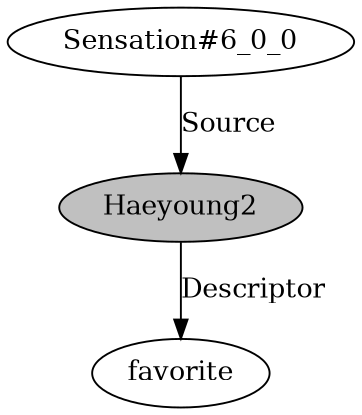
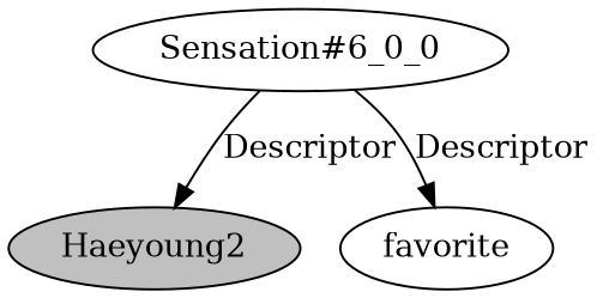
  digraph {
    n1 [fillcolor=gray label=Haeyoung2 style=filled]
    n2 [label="Sensation#6_0_0"]
    n3 [label=favorite]
-   n2 -> n1 [label=Source]
-   n1 -> n3 [label=Descriptor]
+   n2 -> n1 [label=Descriptor]
+   n2 -> n3 [label=Descriptor]
  }
